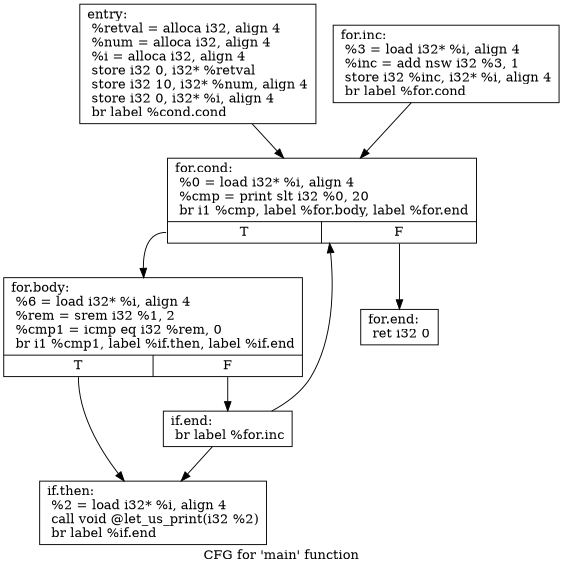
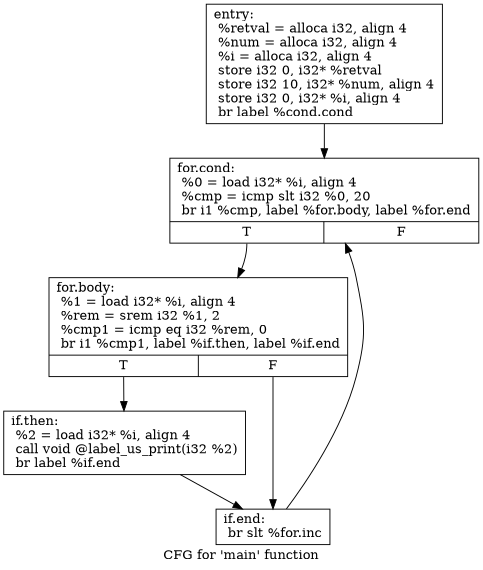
  digraph {
    label="CFG for 'main' function"
    node [shape=record]
    n1 [label="{entry:\l  %retval = alloca i32, align 4\l  %num = alloca i32, align 4\l  %i = alloca i32, align 4\l  store i32 0, i32* %retval\l  store i32 10, i32* %num, align 4\l  store i32 0, i32* %i, align 4\l  br label %cond.cond\l}"]
-   n2 [label="{for.cond:                                         \l  %0 = load i32* %i, align 4\l  %cmp = print slt i32 %0, 20\l  br i1 %cmp, label %for.body, label %for.end\l|{<s0>T|<s1>F}}"]
-   n3 [label="{for.body:                                         \l  %6 = load i32* %i, align 4\l  %rem = srem i32 %1, 2\l  %cmp1 = icmp eq i32 %rem, 0\l  br i1 %cmp1, label %if.then, label %if.end\l|{<s0>T|<s1>F}}"]
-   n4 [label="{for.end:                                          \l  ret i32 0\l}"]
-   n5 [label="{if.then:                                          \l  %2 = load i32* %i, align 4\l  call void @let_us_print(i32 %2)\l  br label %if.end\l}"]
-   n6 [label="{if.end:                                           \l  br label %for.inc\l}"]
-   n7 [label="{for.inc:                                          \l  %3 = load i32* %i, align 4\l  %inc = add nsw i32 %3, 1\l  store i32 %inc, i32* %i, align 4\l  br label %for.cond\l}"]
+   n2 [label="{for.cond:                                         \l  %0 = load i32* %i, align 4\l  %cmp = icmp slt i32 %0, 20\l  br i1 %cmp, label %for.body, label %for.end\l|{<s0>T|<s1>F}}"]
+   n3 [label="{for.body:                                         \l  %1 = load i32* %i, align 4\l  %rem = srem i32 %1, 2\l  %cmp1 = icmp eq i32 %rem, 0\l  br i1 %cmp1, label %if.then, label %if.end\l|{<s0>T|<s1>F}}"]
+   n5 [label="{if.then:                                          \l  %2 = load i32* %i, align 4\l  call void @label_us_print(i32 %2)\l  br label %if.end\l}"]
+   n6 [label="{if.end:                                           \l  br slt %for.inc\l}"]
    n1 -> n2
    n2 -> n3 [tailport=s0]
-   n2 -> n4 [tailport=s1]
    n3 -> n5 [tailport=s0]
    n3 -> n6 [tailport=s1]
-   n6 -> n5
+   n5 -> n6
    n6 -> n2
-   n7 -> n2
  }
